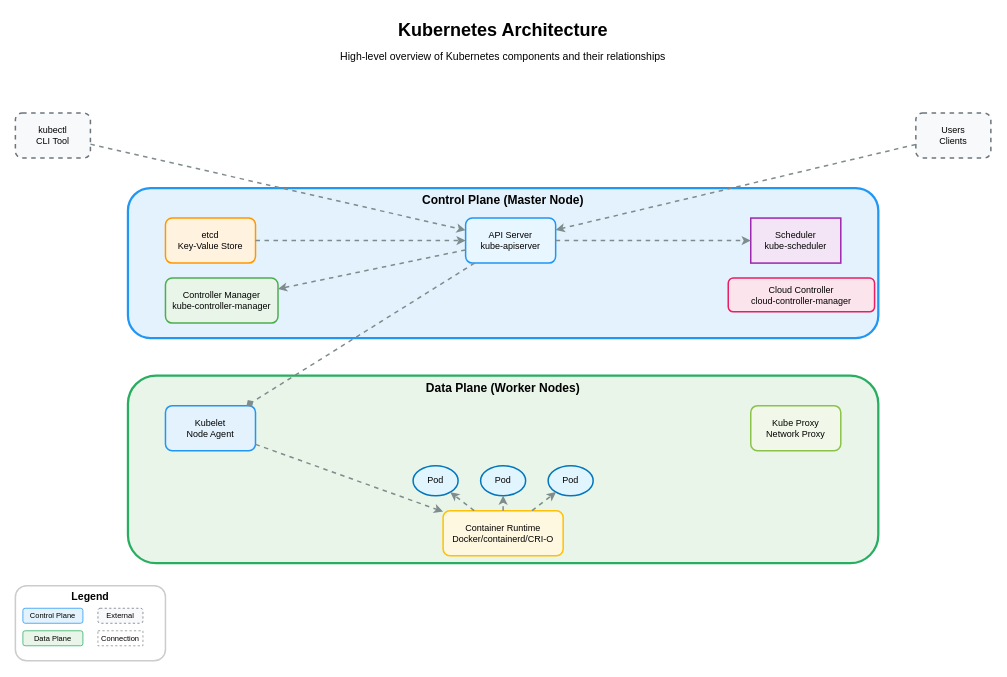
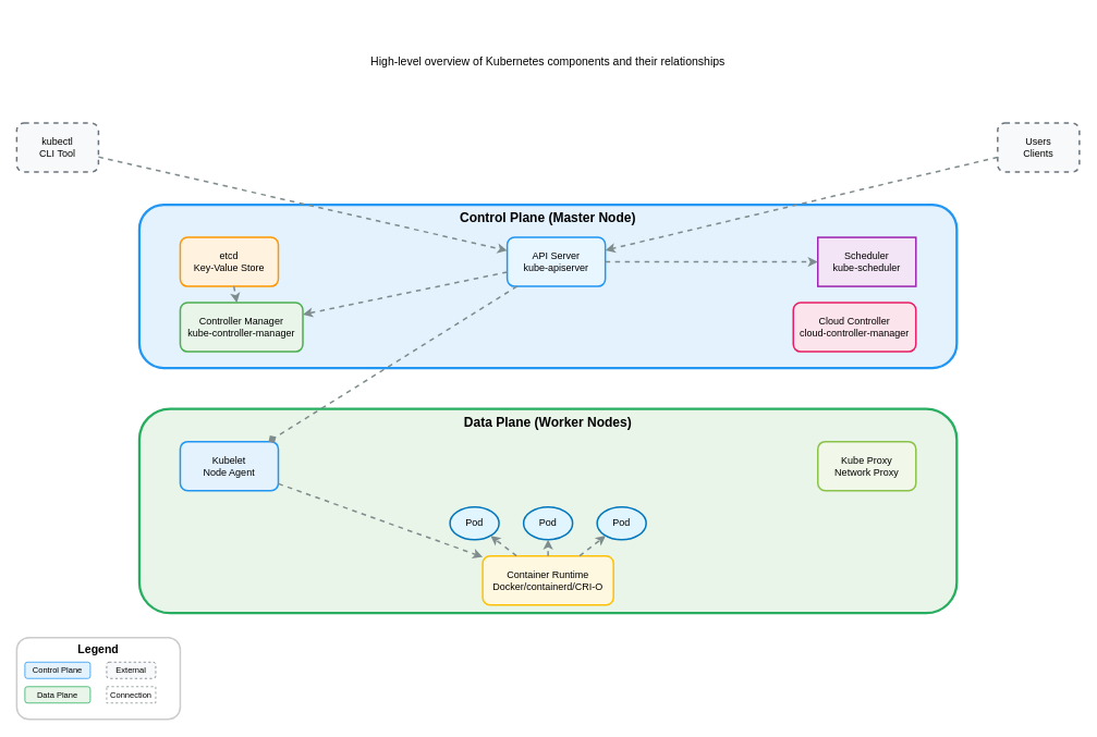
  <mxCell id="0" />
  <mxCell id="1" parent="0" />
- <mxCell id="2" value="Kubernetes Architecture" style="text;html=1;strokeColor=none;fillColor=none;align=center;verticalAlign=middle;whiteSpace=wrap;rounded=0;fontSize=24;fontStyle=1;" vertex="1" parent="1"><mxGeometry x="470" y="20" width="400" height="40" as="geometry" /></mxCell>
  <mxCell id="3" value="High-level overview of Kubernetes components and their relationships" style="text;html=1;strokeColor=none;fillColor=none;align=center;verticalAlign=middle;whiteSpace=wrap;rounded=0;fontSize=14;" vertex="1" parent="1"><mxGeometry x="370" y="60" width="600" height="30" as="geometry" /></mxCell>
  <mxCell id="4" value="kubectl&#10;CLI Tool" style="rounded=1;whiteSpace=wrap;html=1;fillColor=#f8f9fa;strokeColor=#6c757d;strokeWidth=2;dashed=1;" vertex="1" parent="1"><mxGeometry x="20" y="150" width="100" height="60" as="geometry" /></mxCell>
  <mxCell id="5" value="Users&#10;Clients" style="rounded=1;whiteSpace=wrap;html=1;fillColor=#f8f9fa;strokeColor=#6c757d;strokeWidth=2;dashed=1;" vertex="1" parent="1"><mxGeometry x="1220" y="150" width="100" height="60" as="geometry" /></mxCell>
  <mxCell id="6" value="Control Plane (Master Node)" style="rounded=1;whiteSpace=wrap;html=1;fillColor=#e3f2fd;strokeColor=#2196f3;strokeWidth=3;fontSize=16;fontStyle=1;verticalAlign=top;" vertex="1" parent="1"><mxGeometry x="170" y="250" width="1000" height="200" as="geometry" /></mxCell>
  <mxCell id="7" value="API Server&#10;kube-apiserver" style="rounded=1;whiteSpace=wrap;html=1;fillColor=#e8f6ff;strokeColor=#2196f3;strokeWidth=2;" vertex="1" parent="1"><mxGeometry x="620" y="290" width="120" height="60" as="geometry" /></mxCell>
  <mxCell id="8" value="etcd&#10;Key-Value Store" style="rounded=1;whiteSpace=wrap;html=1;fillColor=#fff3e0;strokeColor=#ff9800;strokeWidth=2;" vertex="1" parent="1"><mxGeometry x="220" y="290" width="120" height="60" as="geometry" /></mxCell>
  <mxCell id="9" value="Scheduler&#10;kube-scheduler" style="whiteSpace=wrap;html=1;fillColor=#f3e5f5;strokeColor=#9c27b0;strokeWidth=2;rounded=0;" vertex="1" parent="1"><mxGeometry x="1000" y="290" width="120" height="60" as="geometry" /></mxCell>
  <mxCell id="10" value="Controller Manager&#10;kube-controller-manager" style="rounded=1;whiteSpace=wrap;html=1;fillColor=#e8f5e8;strokeColor=#4caf50;strokeWidth=2;" vertex="1" parent="1"><mxGeometry x="220" y="370" width="150" height="60" as="geometry" /></mxCell>
- <mxCell id="11" value="Cloud Controller&#10;cloud-controller-manager" style="rounded=1;whiteSpace=wrap;html=1;fillColor=#fce4ec;strokeColor=#e91e63;strokeWidth=2;" vertex="1" parent="1"><mxGeometry x="970" y="370" width="195" height="45" as="geometry" /></mxCell>
+ <mxCell id="11" value="Cloud Controller&#10;cloud-controller-manager" style="rounded=1;whiteSpace=wrap;html=1;fillColor=#fce4ec;strokeColor=#e91e63;strokeWidth=2;" vertex="1" parent="1"><mxGeometry x="970" y="370" width="150" height="60" as="geometry" /></mxCell>
  <mxCell id="12" value="Data Plane (Worker Nodes)" style="rounded=1;whiteSpace=wrap;html=1;fillColor=#e8f5e8;strokeColor=#27ae60;strokeWidth=3;fontSize=16;fontStyle=1;verticalAlign=top;" vertex="1" parent="1"><mxGeometry x="170" y="500" width="1000" height="250" as="geometry" /></mxCell>
  <mxCell id="13" value="Kubelet&#10;Node Agent" style="rounded=1;whiteSpace=wrap;html=1;fillColor=#e3f2fd;strokeColor=#2196f3;strokeWidth=2;" vertex="1" parent="1"><mxGeometry x="220" y="540" width="120" height="60" as="geometry" /></mxCell>
  <mxCell id="14" value="Kube Proxy&#10;Network Proxy" style="rounded=1;whiteSpace=wrap;html=1;fillColor=#f1f8e9;strokeColor=#8bc34a;strokeWidth=2;" vertex="1" parent="1"><mxGeometry x="1000" y="540" width="120" height="60" as="geometry" /></mxCell>
  <mxCell id="15" value="Container Runtime&#10;Docker/containerd/CRI-O" style="rounded=1;whiteSpace=wrap;html=1;fillColor=#fff8e1;strokeColor=#ffc107;strokeWidth=2;" vertex="1" parent="1"><mxGeometry x="590" y="680" width="160" height="60" as="geometry" /></mxCell>
  <mxCell id="16" value="Pod" style="ellipse;whiteSpace=wrap;html=1;fillColor=#e1f5fe;strokeColor=#0277bd;strokeWidth=2;" vertex="1" parent="1"><mxGeometry x="550" y="620" width="60" height="40" as="geometry" /></mxCell>
  <mxCell id="17" value="Pod" style="ellipse;whiteSpace=wrap;html=1;fillColor=#e1f5fe;strokeColor=#0277bd;strokeWidth=2;" vertex="1" parent="1"><mxGeometry x="640" y="620" width="60" height="40" as="geometry" /></mxCell>
  <mxCell id="18" value="Pod" style="ellipse;whiteSpace=wrap;html=1;fillColor=#e1f5fe;strokeColor=#0277bd;strokeWidth=2;" vertex="1" parent="1"><mxGeometry x="730" y="620" width="60" height="40" as="geometry" /></mxCell>
  <mxCell id="19" value="" style="endArrow=classic;html=1;rounded=0;strokeColor=#7f8c8d;strokeWidth=2;dashed=1;" edge="1" parent="1" source="4" target="7"><mxGeometry width="50" height="50" relative="1" as="geometry"><mxPoint x="120" y="180" as="sourcePoint" /><mxPoint x="620" y="320" as="targetPoint" /></mxGeometry></mxCell>
  <mxCell id="20" value="" style="endArrow=classic;html=1;rounded=0;strokeColor=#7f8c8d;strokeWidth=2;dashed=1;" edge="1" parent="1" source="5" target="7"><mxGeometry width="50" height="50" relative="1" as="geometry"><mxPoint x="1220" y="180" as="sourcePoint" /><mxPoint x="740" y="320" as="targetPoint" /></mxGeometry></mxCell>
- <mxCell id="21" value="" style="endArrow=classic;html=1;rounded=0;strokeColor=#7f8c8d;strokeWidth=2;dashed=1;" edge="1" parent="1" source="8" target="7"><mxGeometry width="50" height="50" relative="1" as="geometry"><mxPoint x="340" y="320" as="sourcePoint" /><mxPoint x="620" y="320" as="targetPoint" /></mxGeometry></mxCell>
+ <mxCell id="21" value="" style="endArrow=classic;html=1;rounded=0;strokeColor=#7f8c8d;strokeWidth=2;dashed=1;" edge="1" parent="1" source="8" target="10"><mxGeometry width="50" height="50" relative="1" as="geometry"><mxPoint x="340" y="320" as="sourcePoint" /><mxPoint x="620" y="320" as="targetPoint" /></mxGeometry></mxCell>
  <mxCell id="22" value="" style="endArrow=classic;html=1;rounded=0;strokeColor=#7f8c8d;strokeWidth=2;dashed=1;" edge="1" parent="1" source="7" target="9"><mxGeometry width="50" height="50" relative="1" as="geometry"><mxPoint x="740" y="320" as="sourcePoint" /><mxPoint x="1000" y="320" as="targetPoint" /></mxGeometry></mxCell>
  <mxCell id="23" value="" style="endArrow=classic;html=1;rounded=0;strokeColor=#7f8c8d;strokeWidth=2;dashed=1;" edge="1" parent="1" source="7" target="10"><mxGeometry width="50" height="50" relative="1" as="geometry"><mxPoint x="620" y="350" as="sourcePoint" /><mxPoint x="370" y="400" as="targetPoint" /></mxGeometry></mxCell>
  <mxCell id="24" value="" style="endArrow=diamond;html=1;rounded=0;strokeColor=#7f8c8d;strokeWidth=2;dashed=1;" edge="1" parent="1" source="7" target="13"><mxGeometry width="50" height="50" relative="1" as="geometry"><mxPoint x="620" y="350" as="sourcePoint" /><mxPoint x="280" y="540" as="targetPoint" /></mxGeometry></mxCell>
  <mxCell id="25" value="" style="endArrow=classic;html=1;rounded=0;strokeColor=#7f8c8d;strokeWidth=2;dashed=1;" edge="1" parent="1" source="13" target="15"><mxGeometry width="50" height="50" relative="1" as="geometry"><mxPoint x="340" y="600" as="sourcePoint" /><mxPoint x="590" y="680" as="targetPoint" /></mxGeometry></mxCell>
  <mxCell id="26" value="" style="endArrow=classic;html=1;rounded=0;strokeColor=#7f8c8d;strokeWidth=2;dashed=1;" edge="1" parent="1" source="15" target="16"><mxGeometry width="50" height="50" relative="1" as="geometry"><mxPoint x="640" y="680" as="sourcePoint" /><mxPoint x="580" y="660" as="targetPoint" /></mxGeometry></mxCell>
  <mxCell id="27" value="" style="endArrow=classic;html=1;rounded=0;strokeColor=#7f8c8d;strokeWidth=2;dashed=1;" edge="1" parent="1" source="15" target="17"><mxGeometry width="50" height="50" relative="1" as="geometry"><mxPoint x="670" y="680" as="sourcePoint" /><mxPoint x="670" y="660" as="targetPoint" /></mxGeometry></mxCell>
  <mxCell id="28" value="" style="endArrow=classic;html=1;rounded=0;strokeColor=#7f8c8d;strokeWidth=2;dashed=1;" edge="1" parent="1" source="15" target="18"><mxGeometry width="50" height="50" relative="1" as="geometry"><mxPoint x="700" y="680" as="sourcePoint" /><mxPoint x="760" y="660" as="targetPoint" /></mxGeometry></mxCell>
  <mxCell id="29" value="Legend" style="rounded=1;whiteSpace=wrap;html=1;fillColor=#ffffff;strokeColor=#cccccc;strokeWidth=2;fontSize=14;fontStyle=1;verticalAlign=top;" vertex="1" parent="1"><mxGeometry x="20" y="780" width="200" height="100" as="geometry" /></mxCell>
  <mxCell id="30" value="Control Plane" style="rounded=1;whiteSpace=wrap;html=1;fillColor=#e3f2fd;strokeColor=#2196f3;strokeWidth=1;fontSize=10;" vertex="1" parent="1"><mxGeometry x="30" y="810" width="80" height="20" as="geometry" /></mxCell>
  <mxCell id="31" value="Data Plane" style="rounded=1;whiteSpace=wrap;html=1;fillColor=#e8f5e8;strokeColor=#27ae60;strokeWidth=1;fontSize=10;" vertex="1" parent="1"><mxGeometry x="30" y="840" width="80" height="20" as="geometry" /></mxCell>
  <mxCell id="32" value="External" style="rounded=1;whiteSpace=wrap;html=1;fillColor=#f8f9fa;strokeColor=#6c757d;strokeWidth=1;dashed=1;fontSize=10;" vertex="1" parent="1"><mxGeometry x="130" y="810" width="60" height="20" as="geometry" /></mxCell>
  <mxCell id="33" value="Connection" style="text;html=1;strokeColor=#7f8c8d;fillColor=none;align=center;verticalAlign=middle;whiteSpace=wrap;rounded=0;fontSize=10;dashed=1;" vertex="1" parent="1"><mxGeometry x="130" y="840" width="60" height="20" as="geometry" /></mxCell>
